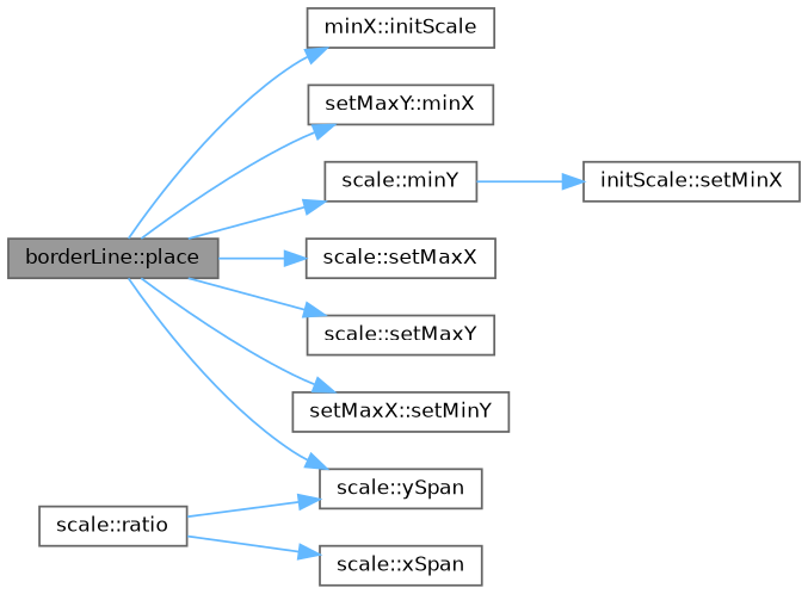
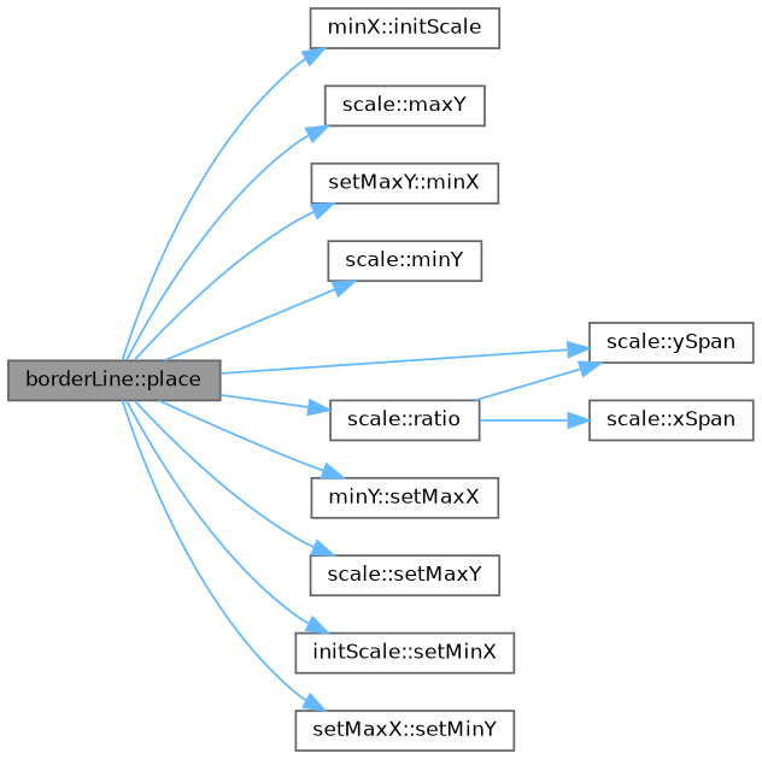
  digraph {
    rankdir=LR
    node [color=grey40 fillcolor=white fontname=Helvetica fontsize=10 shape=box style=filled]
    edge [color=steelblue1 fontname=Helvetica fontsize=10 labelfontname=Helvetica labelfontsize=10 style=solid]
    n1 [color=gray40 fillcolor=grey60 fontcolor=black height=0.2 label="borderLine::place" width=0.4]
    n2 [height=0.2 label="minX::initScale" width=0.4]
+   n3 [height=0.2 label="scale::maxY" width=0.4]
    n4 [height=0.2 label="setMaxY::minX" width=0.4]
    n5 [height=0.2 label="scale::minY" width=0.4]
    n6 [height=0.2 label="scale::ratio" width=0.4]
    n7 [height=0.2 label="scale::ySpan" width=0.4]
-   n8 [height=0.2 label="scale::setMaxX" width=0.4]
+   n8 [height=0.2 label="minY::setMaxX" width=0.4]
    n9 [height=0.2 label="scale::setMaxY" width=0.4]
    n10 [height=0.2 label="initScale::setMinX" width=0.4]
    n11 [height=0.2 label="setMaxX::setMinY" width=0.4]
    n12 [height=0.2 label="scale::xSpan" width=0.4]
    n1 -> n2
+   n1 -> n3
    n1 -> n4
    n1 -> n5
+   n1 -> n6
    n1 -> n7
    n1 -> n8
    n1 -> n9
-   n5 -> n10
+   n1 -> n10
    n1 -> n11
    n6 -> n7
    n6 -> n12
  }
